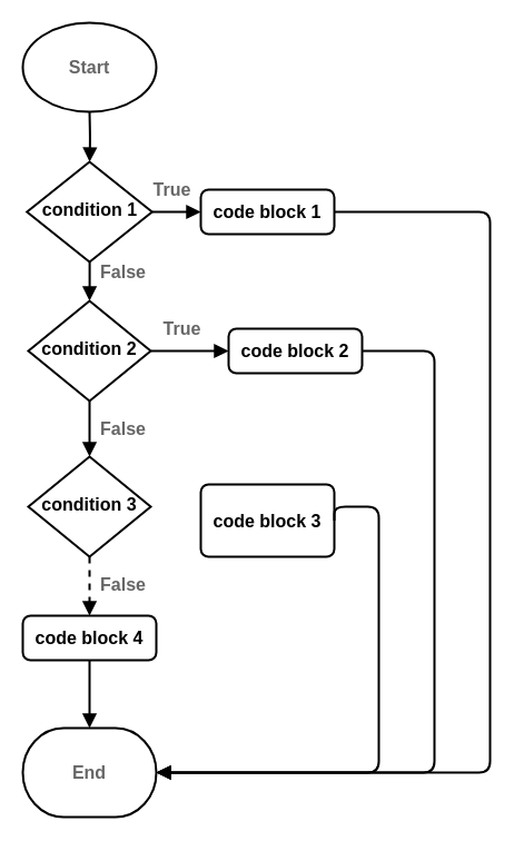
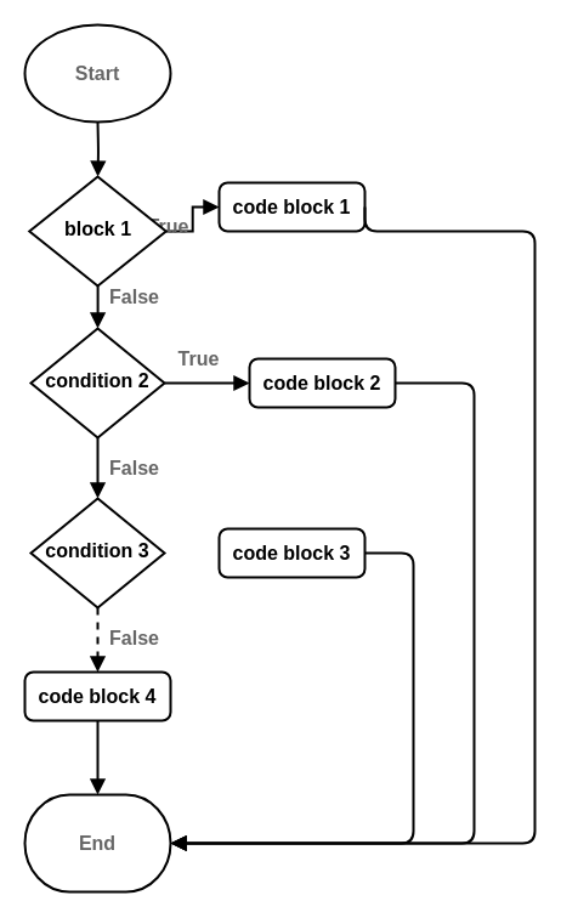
  <mxCell id="0" />
  <mxCell id="1" parent="0" />
  <mxCell id="2" value="" style="endArrow=block;html=1;shadow=0;fontFamily=Helvetica;fontSize=16;fontColor=#000000;align=center;endFill=1;endSize=8;strokeColor=#000000;strokeWidth=2;edgeStyle=orthogonalEdgeStyle;fontStyle=1" parent="1" target="5" edge="1"><mxGeometry relative="1" as="geometry"><mxPoint x="80" y="100" as="sourcePoint" /></mxGeometry></mxCell>
  <mxCell id="3" value="False" style="rounded=0;html=1;jettySize=auto;orthogonalLoop=1;fontSize=16;endArrow=block;endFill=1;endSize=8;strokeWidth=2;shadow=0;labelBackgroundColor=none;edgeStyle=orthogonalEdgeStyle;entryX=0.5;entryY=0;entryDx=0;entryDy=0;fontStyle=1;fontColor=#666666;" parent="1" source="5" edge="1"><mxGeometry x="-0.5" y="30" relative="1" as="geometry"><mxPoint as="offset" /><mxPoint x="80" y="270" as="targetPoint" /></mxGeometry></mxCell>
  <mxCell id="4" value="True" style="edgeStyle=orthogonalEdgeStyle;rounded=0;html=1;jettySize=auto;orthogonalLoop=1;fontSize=16;endArrow=block;endFill=1;endSize=8;strokeWidth=2;shadow=0;labelBackgroundColor=none;fontStyle=1;fontColor=#666666;" parent="1" source="5" target="6" edge="1"><mxGeometry x="-0.2" y="20" relative="1" as="geometry"><mxPoint as="offset" /></mxGeometry></mxCell>
- <mxCell id="5" value="&lt;div style=&quot;font-size: 16px;&quot;&gt;condition 1&lt;/div&gt;" style="rhombus;whiteSpace=wrap;html=1;shadow=0;fontFamily=Helvetica;fontSize=16;align=center;strokeWidth=2;spacing=6;spacingTop=-4;fontStyle=1" parent="1" vertex="1"><mxGeometry x="23.75" y="145" width="112.5" height="90" as="geometry" /></mxCell>
- <mxCell id="6" value="&lt;div style=&quot;font-size: 16px;&quot;&gt;code block 1&lt;/div&gt;" style="rounded=1;whiteSpace=wrap;html=1;absoluteArcSize=1;arcSize=14;strokeWidth=2;shadow=0;fontFamily=Helvetica;fontSize=16;fontColor=#000000;align=center;strokeColor=#000000;fillColor=#ffffff;fontStyle=1" parent="1" vertex="1"><mxGeometry x="180" y="170" width="120" height="40" as="geometry" /></mxCell>
+ <mxCell id="5" value="&lt;div style=&quot;font-size: 16px;&quot;&gt;block 1&lt;/div&gt;" style="rhombus;whiteSpace=wrap;html=1;shadow=0;fontFamily=Helvetica;fontSize=16;align=center;strokeWidth=2;spacing=6;spacingTop=-4;fontStyle=1" parent="1" vertex="1"><mxGeometry x="23.75" y="145" width="112.5" height="90" as="geometry" /></mxCell>
+ <mxCell id="6" value="&lt;div style=&quot;font-size: 16px;&quot;&gt;code block 1&lt;/div&gt;" style="rounded=1;whiteSpace=wrap;html=1;absoluteArcSize=1;arcSize=14;strokeWidth=2;shadow=0;fontFamily=Helvetica;fontSize=16;fontColor=#000000;align=center;strokeColor=#000000;fillColor=#ffffff;fontStyle=1" parent="1" vertex="1"><mxGeometry x="180" y="150" width="120" height="40" as="geometry" /></mxCell>
  <mxCell id="7" value="False" style="rounded=0;html=1;jettySize=auto;orthogonalLoop=1;fontSize=16;endArrow=block;endFill=1;endSize=8;strokeWidth=2;shadow=0;labelBackgroundColor=none;edgeStyle=orthogonalEdgeStyle;entryX=0.5;entryY=0;entryDx=0;entryDy=0;fontStyle=1;fontColor=#666666;" parent="1" source="9" target="12" edge="1"><mxGeometry y="30" relative="1" as="geometry"><mxPoint as="offset" /><mxPoint x="80" y="407" as="targetPoint" /></mxGeometry></mxCell>
  <mxCell id="8" value="True" style="edgeStyle=orthogonalEdgeStyle;rounded=0;html=1;jettySize=auto;orthogonalLoop=1;fontSize=16;endArrow=block;endFill=1;endSize=8;strokeWidth=2;shadow=0;labelBackgroundColor=none;fontStyle=1;fontColor=#666666;" parent="1" source="9" target="10" edge="1"><mxGeometry x="-0.2" y="20" relative="1" as="geometry"><mxPoint as="offset" /></mxGeometry></mxCell>
  <mxCell id="9" value="condition 2" style="rhombus;whiteSpace=wrap;html=1;shadow=0;fontFamily=Helvetica;fontSize=16;align=center;strokeWidth=2;spacing=6;spacingTop=-4;fontStyle=1" parent="1" vertex="1"><mxGeometry x="25" y="270" width="110" height="90" as="geometry" /></mxCell>
  <mxCell id="10" value="code block 2" style="rounded=1;whiteSpace=wrap;html=1;absoluteArcSize=1;arcSize=14;strokeWidth=2;shadow=0;fontFamily=Helvetica;fontSize=16;fontColor=#000000;align=center;strokeColor=#000000;fillColor=#ffffff;fontStyle=1" parent="1" vertex="1"><mxGeometry x="205" y="295" width="120" height="40" as="geometry" /></mxCell>
  <mxCell id="11" value="False" style="rounded=0;html=1;jettySize=auto;orthogonalLoop=1;fontSize=16;endArrow=block;endFill=1;endSize=8;strokeWidth=2;shadow=0;labelBackgroundColor=none;edgeStyle=orthogonalEdgeStyle;entryX=0.5;entryY=0;entryDx=0;entryDy=0;fontStyle=1;fontColor=#666666;dashed=1;" parent="1" source="12" target="14" edge="1"><mxGeometry x="-0.048" y="30" relative="1" as="geometry"><mxPoint as="offset" /><mxPoint x="80" y="547" as="targetPoint" /></mxGeometry></mxCell>
  <mxCell id="12" value="&lt;div style=&quot;font-size: 16px;&quot;&gt;condition 3&lt;/div&gt;" style="rhombus;whiteSpace=wrap;html=1;shadow=0;fontFamily=Helvetica;fontSize=16;align=center;strokeWidth=2;spacing=6;spacingTop=-4;fontStyle=1" parent="1" vertex="1"><mxGeometry x="25" y="410" width="110" height="90" as="geometry" /></mxCell>
- <mxCell id="13" value="code block 3" style="rounded=1;whiteSpace=wrap;html=1;absoluteArcSize=1;arcSize=14;strokeWidth=2;shadow=0;fontFamily=Helvetica;fontSize=16;fontColor=#000000;align=center;strokeColor=#000000;fillColor=#ffffff;fontStyle=1" parent="1" vertex="1"><mxGeometry x="180" y="435" width="120" height="65" as="geometry" /></mxCell>
+ <mxCell id="13" value="code block 3" style="rounded=1;whiteSpace=wrap;html=1;absoluteArcSize=1;arcSize=14;strokeWidth=2;shadow=0;fontFamily=Helvetica;fontSize=16;fontColor=#000000;align=center;strokeColor=#000000;fillColor=#ffffff;fontStyle=1" parent="1" vertex="1"><mxGeometry x="180" y="435" width="120" height="40" as="geometry" /></mxCell>
  <mxCell id="14" value="code block 4" style="rounded=1;whiteSpace=wrap;html=1;absoluteArcSize=1;arcSize=14;strokeWidth=2;shadow=0;fontFamily=Helvetica;fontSize=16;fontColor=#000000;align=center;strokeColor=#000000;fillColor=#ffffff;fontStyle=1" parent="1" vertex="1"><mxGeometry x="20" y="553" width="120" height="40" as="geometry" /></mxCell>
  <mxCell id="15" value="&lt;div style=&quot;font-size: 16px;&quot;&gt;Start&lt;/div&gt;" style="strokeWidth=2;html=1;shape=mxgraph.flowchart.start_1;whiteSpace=wrap;fontFamily=Helvetica;fontSize=16;align=center;strokeColor=#000000;fillColor=#ffffff;fontStyle=1;fontColor=#666666;" parent="1" vertex="1"><mxGeometry x="20" y="20" width="120" height="80" as="geometry" /></mxCell>
  <mxCell id="16" value="&lt;div style=&quot;font-size: 16px;&quot;&gt;End&lt;/div&gt;" style="strokeWidth=2;html=1;shape=mxgraph.flowchart.terminator;whiteSpace=wrap;fontFamily=Helvetica;fontSize=16;align=center;strokeColor=#000000;fillColor=#ffffff;fontStyle=1;fontColor=#666666;" parent="1" vertex="1"><mxGeometry x="20" y="654" width="120" height="80" as="geometry" /></mxCell>
  <mxCell id="17" value="" style="endArrow=block;html=1;shadow=0;fontFamily=Helvetica;fontSize=16;fontColor=#000000;align=center;endFill=1;endSize=8;strokeColor=#000000;strokeWidth=2;edgeStyle=orthogonalEdgeStyle;exitX=1;exitY=0.5;exitDx=0;exitDy=0;entryX=1;entryY=0.5;entryDx=0;entryDy=0;fontStyle=1" parent="1" source="6" target="16" edge="1"><mxGeometry relative="1" as="geometry"><mxPoint x="133" y="0" as="sourcePoint" /><mxPoint x="540" y="880" as="targetPoint" /><Array as="points"><mxPoint x="440" y="190" /><mxPoint x="440" y="694" /></Array></mxGeometry></mxCell>
  <mxCell id="18" value="" style="endArrow=block;html=1;shadow=0;fontFamily=Helvetica;fontSize=16;fontColor=#000000;align=center;endFill=1;endSize=8;strokeColor=#000000;strokeWidth=2;edgeStyle=orthogonalEdgeStyle;exitX=1;exitY=0.5;exitDx=0;exitDy=0;entryX=1;entryY=0.5;entryDx=0;entryDy=0;fontStyle=1" parent="1" source="13" target="16" edge="1"><mxGeometry relative="1" as="geometry"><mxPoint x="310" y="200" as="sourcePoint" /><mxPoint x="550" y="890" as="targetPoint" /><Array as="points"><mxPoint x="340" y="455" /><mxPoint x="340" y="694" /></Array></mxGeometry></mxCell>
  <mxCell id="19" value="" style="endArrow=block;html=1;shadow=0;fontFamily=Helvetica;fontSize=16;fontColor=#000000;align=center;endFill=1;endSize=8;strokeColor=#000000;strokeWidth=2;edgeStyle=orthogonalEdgeStyle;exitX=0.5;exitY=1;exitDx=0;exitDy=0;entryX=0.5;entryY=0;entryDx=0;entryDy=0;fontStyle=1" parent="1" source="14" target="16" edge="1"><mxGeometry relative="1" as="geometry"><mxPoint x="310" y="369" as="sourcePoint" /><mxPoint x="150" y="704" as="targetPoint" /></mxGeometry></mxCell>
  <mxCell id="20" value="" style="endArrow=block;html=1;shadow=0;fontFamily=Helvetica;fontSize=16;fontColor=#000000;align=center;endFill=1;endSize=8;strokeColor=#000000;strokeWidth=2;edgeStyle=orthogonalEdgeStyle;exitX=1;exitY=0.5;exitDx=0;exitDy=0;entryX=1;entryY=0.5;entryDx=0;entryDy=0;fontStyle=1" parent="1" source="10" target="16" edge="1"><mxGeometry relative="1" as="geometry"><mxPoint x="310" y="200" as="sourcePoint" /><mxPoint x="550" y="890" as="targetPoint" /><Array as="points"><mxPoint x="390" y="315" /><mxPoint x="390" y="694" /></Array></mxGeometry></mxCell>
